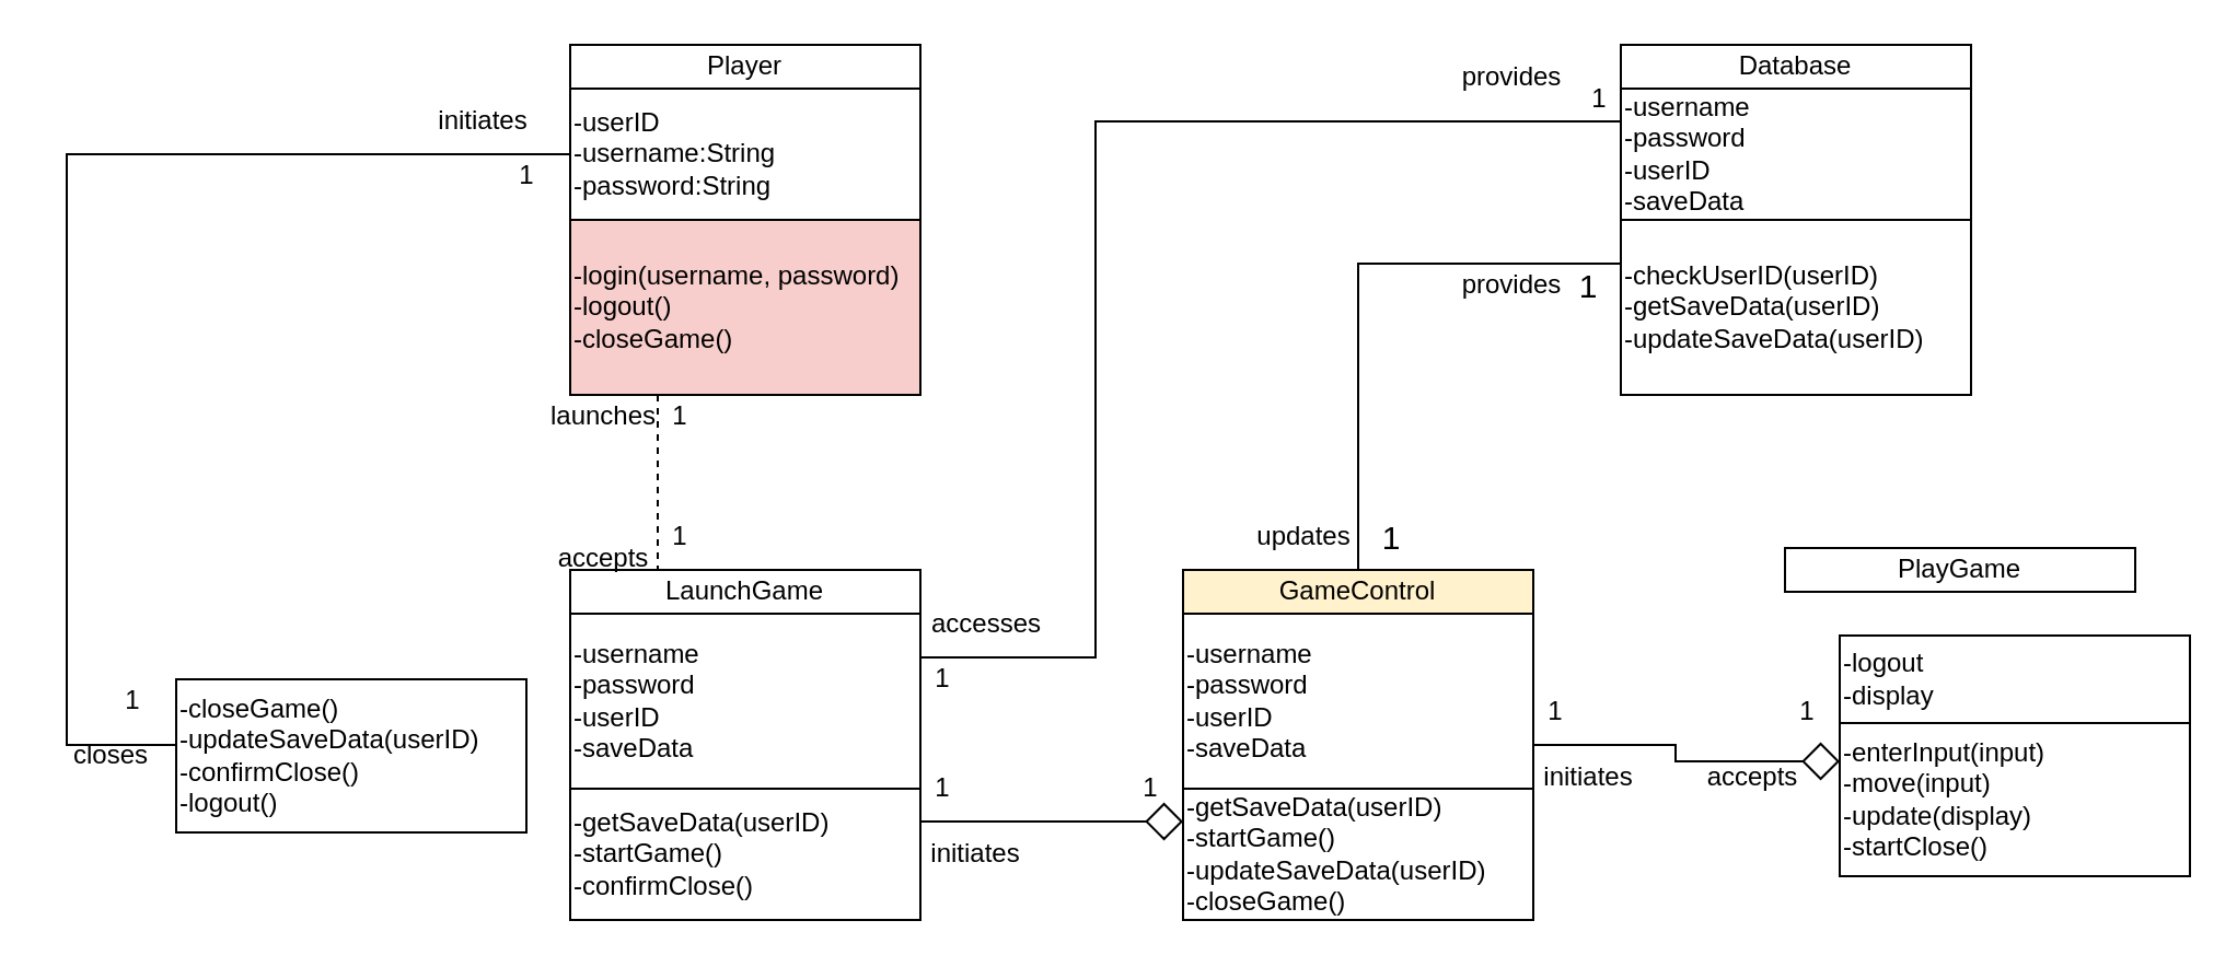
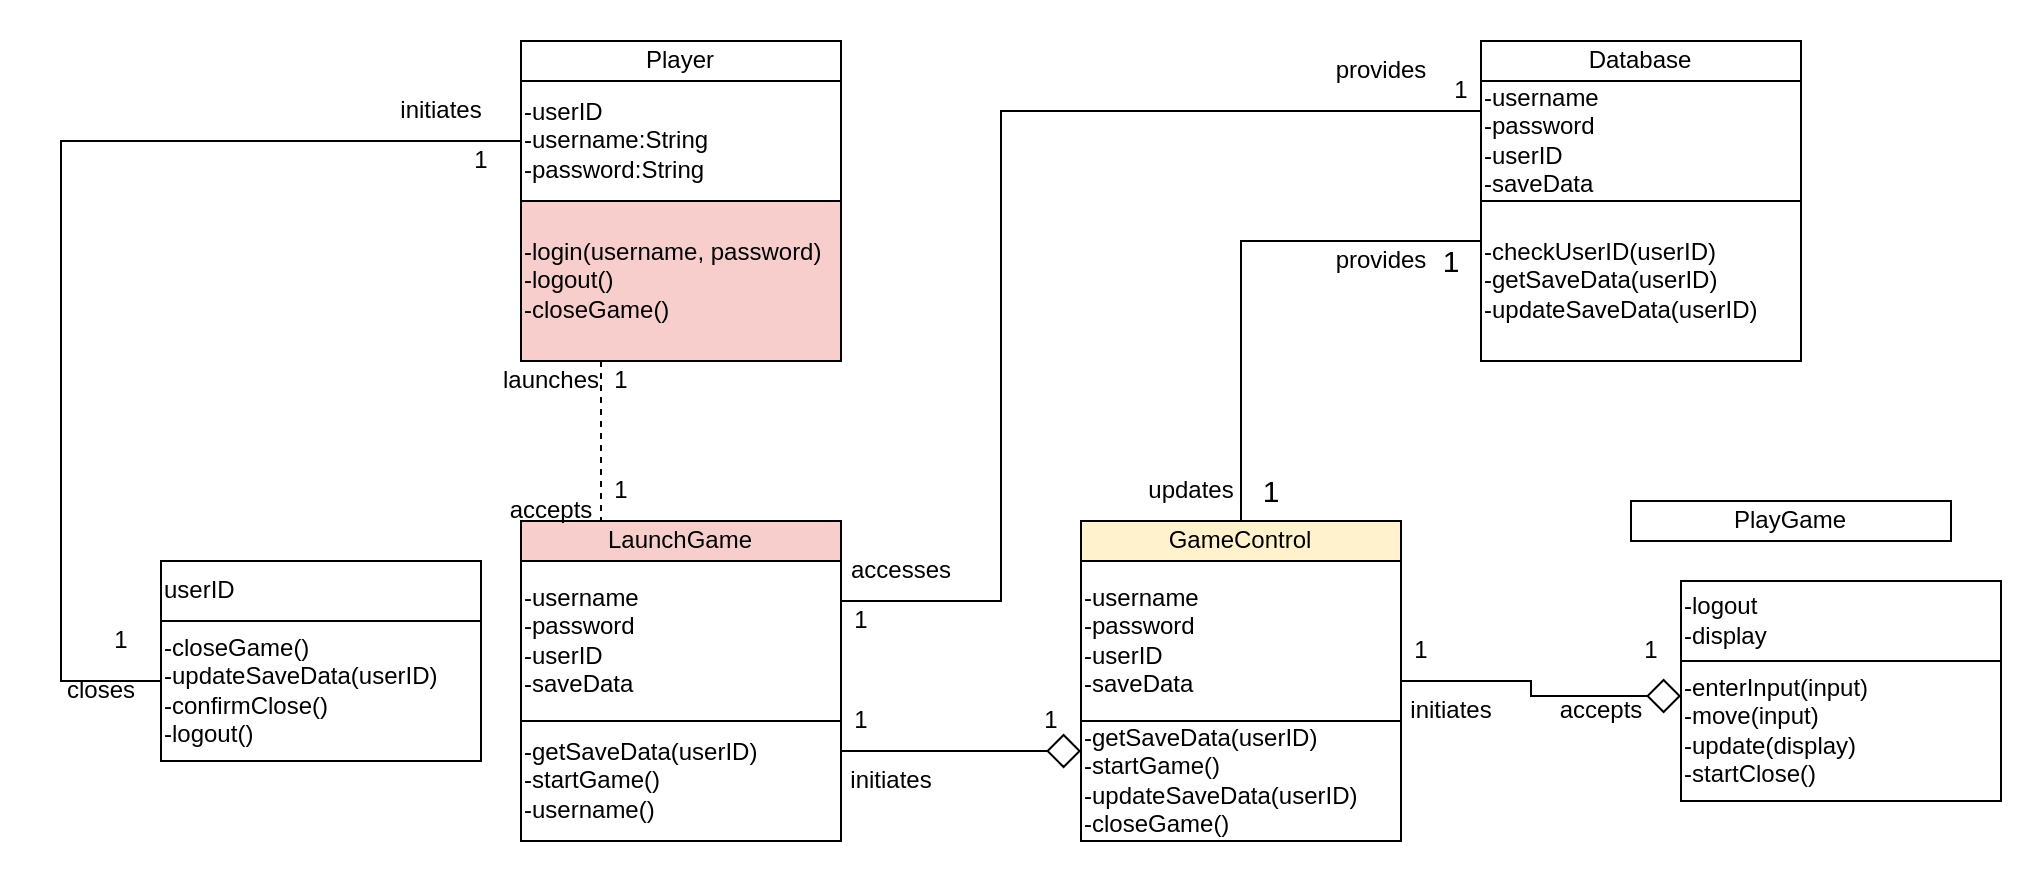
  <mxCell id="0" />
  <mxCell id="1" parent="0" />
  <mxCell id="2" value="" style="group;align=left;" parent="1" vertex="1" connectable="0"><mxGeometry x="300" y="20" width="120" height="140" as="geometry" /></mxCell>
  <mxCell id="3" value="Player" style="rounded=0;whiteSpace=wrap;html=1;align=center;" parent="2" vertex="1"><mxGeometry x="-40" width="160" height="20" as="geometry" /></mxCell>
  <mxCell id="4" value="-userID&lt;br&gt;-username:String&lt;br&gt;-password:String" style="rounded=0;whiteSpace=wrap;html=1;align=left;" parent="2" vertex="1"><mxGeometry x="-40" y="20" width="160" height="60" as="geometry" /></mxCell>
  <mxCell id="5" style="edgeStyle=orthogonalEdgeStyle;rounded=0;orthogonalLoop=1;jettySize=auto;html=1;exitX=0.25;exitY=1;exitDx=0;exitDy=0;entryX=0.25;entryY=0;entryDx=0;entryDy=0;endArrow=none;endFill=0;startSize=6;endSize=15;strokeWidth=1;align=left;dashed=1;" parent="1" source="6" target="7" edge="1"><mxGeometry relative="1" as="geometry" /></mxCell>
  <mxCell id="6" value="-login(username, password)&lt;br&gt;-logout()&lt;br&gt;-closeGame()" style="rounded=0;whiteSpace=wrap;html=1;align=left;fillColor=#f8cecc;" parent="1" vertex="1"><mxGeometry x="260" y="100" width="160" height="80" as="geometry" /></mxCell>
- <mxCell id="7" value="LaunchGame" style="rounded=0;whiteSpace=wrap;html=1;container=0;align=center;" parent="1" vertex="1"><mxGeometry x="260" y="260" width="160" height="20" as="geometry" /></mxCell>
+ <mxCell id="7" value="LaunchGame" style="rounded=0;whiteSpace=wrap;html=1;container=0;align=center;fillColor=#f8cecc;" parent="1" vertex="1"><mxGeometry x="260" y="260" width="160" height="20" as="geometry" /></mxCell>
  <mxCell id="8" style="edgeStyle=orthogonalEdgeStyle;rounded=0;orthogonalLoop=1;jettySize=auto;html=1;exitX=1;exitY=0.25;exitDx=0;exitDy=0;entryX=0;entryY=0.25;entryDx=0;entryDy=0;strokeWidth=1;fontSize=12;endArrow=diamond;endFill=0;startSize=6;endSize=15;" parent="1" source="9" target="13" edge="1"><mxGeometry relative="1" as="geometry" /></mxCell>
- <mxCell id="9" value="-getSaveData(userID)&lt;br&gt;-startGame()&lt;br&gt;-confirmClose()" style="rounded=0;whiteSpace=wrap;html=1;container=0;align=left;" parent="1" vertex="1"><mxGeometry x="260" y="360" width="160" height="60" as="geometry" /></mxCell>
+ <mxCell id="9" value="-getSaveData(userID)&lt;br&gt;-startGame()&lt;br&gt;-username()" style="rounded=0;whiteSpace=wrap;html=1;container=0;align=left;" parent="1" vertex="1"><mxGeometry x="260" y="360" width="160" height="60" as="geometry" /></mxCell>
  <mxCell id="10" style="edgeStyle=orthogonalEdgeStyle;rounded=0;orthogonalLoop=1;jettySize=auto;html=1;exitX=1;exitY=0.25;exitDx=0;exitDy=0;entryX=0;entryY=0.25;entryDx=0;entryDy=0;strokeWidth=1;endArrow=none;endFill=0;startSize=6;endSize=15;" parent="1" source="11" target="18" edge="1"><mxGeometry relative="1" as="geometry"><Array as="points"><mxPoint x="500" y="300" /><mxPoint x="500" y="55" /></Array></mxGeometry></mxCell>
  <mxCell id="11" value="-username&lt;br&gt;-password&lt;br&gt;-userID&lt;br&gt;-saveData" style="rounded=0;whiteSpace=wrap;html=1;align=left;" parent="1" vertex="1"><mxGeometry x="260" y="280" width="160" height="80" as="geometry" /></mxCell>
  <mxCell id="12" value="PlayGame" style="rounded=0;whiteSpace=wrap;html=1;container=0;align=center;" parent="1" vertex="1"><mxGeometry x="815" y="250" width="160" height="20" as="geometry" /></mxCell>
  <mxCell id="13" value="-getSaveData(userID)&lt;br&gt;-startGame()&lt;br&gt;-updateSaveData(userID)&lt;br&gt;-closeGame()" style="rounded=0;whiteSpace=wrap;html=1;container=0;align=left;" parent="1" vertex="1"><mxGeometry x="540" y="360" width="160" height="60" as="geometry" /></mxCell>
  <mxCell id="14" style="edgeStyle=orthogonalEdgeStyle;rounded=0;orthogonalLoop=1;jettySize=auto;html=1;exitX=1;exitY=0.75;exitDx=0;exitDy=0;entryX=0;entryY=0.25;entryDx=0;entryDy=0;strokeWidth=1;fontSize=15;endArrow=diamond;endFill=0;startSize=6;endSize=15;" parent="1" source="15" target="24" edge="1"><mxGeometry relative="1" as="geometry" /></mxCell>
  <mxCell id="15" value="-username&lt;br&gt;-password&lt;br&gt;-userID&lt;br&gt;-saveData" style="rounded=0;whiteSpace=wrap;html=1;align=left;" parent="1" vertex="1"><mxGeometry x="540" y="280" width="160" height="80" as="geometry" /></mxCell>
  <mxCell id="16" value="Database" style="rounded=0;whiteSpace=wrap;html=1;container=0;align=center;" parent="1" vertex="1"><mxGeometry x="740" y="20" width="160" height="20" as="geometry" /></mxCell>
  <mxCell id="17" value="-checkUserID(userID)&lt;br&gt;-getSaveData(userID)&lt;br&gt;-updateSaveData(userID)" style="rounded=0;whiteSpace=wrap;html=1;container=0;align=left;" parent="1" vertex="1"><mxGeometry x="740" y="100" width="160" height="80" as="geometry" /></mxCell>
  <mxCell id="18" value="-username&lt;br&gt;-password&lt;br&gt;-userID&lt;br&gt;-saveData" style="rounded=0;whiteSpace=wrap;html=1;align=left;" parent="1" vertex="1"><mxGeometry x="740" y="40" width="160" height="60" as="geometry" /></mxCell>
  <mxCell id="19" value="-closeGame()&lt;br&gt;-updateSaveData(userID)&lt;br&gt;-confirmClose()&lt;br&gt;-logout()" style="rounded=0;whiteSpace=wrap;html=1;container=0;align=left;" parent="1" vertex="1"><mxGeometry x="80" y="310" width="160" height="70" as="geometry" /></mxCell>
+ <mxCell id="20" value="userID" style="rounded=0;whiteSpace=wrap;html=1;align=left;" parent="1" vertex="1"><mxGeometry x="80" y="280" width="160" height="30" as="geometry" /></mxCell>
  <mxCell id="21" value="accesses" style="text;html=1;align=center;verticalAlign=middle;resizable=0;points=[];autosize=1;strokeColor=none;fillColor=none;fontSize=12;" parent="1" vertex="1"><mxGeometry x="415" y="270" width="70" height="30" as="geometry" /></mxCell>
  <mxCell id="22" style="edgeStyle=orthogonalEdgeStyle;rounded=0;orthogonalLoop=1;jettySize=auto;html=1;exitX=0.5;exitY=0;exitDx=0;exitDy=0;entryX=0;entryY=0.25;entryDx=0;entryDy=0;strokeWidth=1;fontSize=15;endArrow=none;endFill=0;startSize=6;endSize=15;" parent="1" source="23" target="17" edge="1"><mxGeometry relative="1" as="geometry" /></mxCell>
  <mxCell id="23" value="GameControl" style="rounded=0;whiteSpace=wrap;html=1;container=0;align=center;fillColor=#fff2cc;" parent="1" vertex="1"><mxGeometry x="540" y="260" width="160" height="20" as="geometry" /></mxCell>
  <mxCell id="24" value="-enterInput(input)&lt;br&gt;-move(input)&lt;br&gt;-update(display)&lt;br&gt;-startClose()" style="rounded=0;whiteSpace=wrap;html=1;container=0;align=left;" parent="1" vertex="1"><mxGeometry x="840" y="330" width="160" height="70" as="geometry" /></mxCell>
  <mxCell id="25" value="-logout&lt;br&gt;-display" style="rounded=0;whiteSpace=wrap;html=1;align=left;" parent="1" vertex="1"><mxGeometry x="840" y="290" width="160" height="40" as="geometry" /></mxCell>
  <mxCell id="26" value="updates" style="text;html=1;align=center;verticalAlign=middle;resizable=0;points=[];autosize=1;strokeColor=none;fillColor=none;fontSize=12;labelBackgroundColor=default;" parent="1" vertex="1"><mxGeometry x="560" y="230" width="70" height="30" as="geometry" /></mxCell>
  <mxCell id="27" style="edgeStyle=orthogonalEdgeStyle;rounded=0;orthogonalLoop=1;jettySize=auto;html=1;exitX=0;exitY=0.5;exitDx=0;exitDy=0;entryX=0;entryY=0.5;entryDx=0;entryDy=0;strokeWidth=1;fontSize=15;endArrow=none;endFill=0;startSize=6;endSize=15;" parent="1" source="4" target="19" edge="1"><mxGeometry relative="1" as="geometry"><Array as="points"><mxPoint x="30" y="70" /><mxPoint x="30" y="340" /><mxPoint x="80" y="340" /></Array></mxGeometry></mxCell>
  <mxCell id="28" value="initiates" style="text;html=1;align=center;verticalAlign=middle;resizable=0;points=[];autosize=1;strokeColor=none;fillColor=none;fontSize=12;" parent="1" vertex="1"><mxGeometry x="190" y="40" width="60" height="30" as="geometry" /></mxCell>
  <mxCell id="29" value="1" style="text;html=1;align=center;verticalAlign=middle;resizable=0;points=[];autosize=1;strokeColor=none;fillColor=none;fontSize=15;" parent="1" vertex="1"><mxGeometry x="620" y="230" width="30" height="30" as="geometry" /></mxCell>
  <mxCell id="30" value="1" style="text;html=1;align=center;verticalAlign=middle;resizable=0;points=[];autosize=1;strokeColor=none;fillColor=none;fontSize=15;" parent="1" vertex="1"><mxGeometry x="710" y="115" width="30" height="30" as="geometry" /></mxCell>
  <mxCell id="31" value="initiates" style="text;html=1;align=center;verticalAlign=middle;resizable=0;points=[];autosize=1;strokeColor=none;fillColor=none;fontSize=12;" parent="1" vertex="1"><mxGeometry x="415" y="375" width="60" height="30" as="geometry" /></mxCell>
  <mxCell id="32" value="initiates" style="text;html=1;align=center;verticalAlign=middle;resizable=0;points=[];autosize=1;strokeColor=none;fillColor=none;fontSize=12;" parent="1" vertex="1"><mxGeometry x="695" y="340" width="60" height="30" as="geometry" /></mxCell>
  <mxCell id="33" value="1" style="text;html=1;align=center;verticalAlign=middle;resizable=0;points=[];autosize=1;strokeColor=none;fillColor=none;fontSize=12;" parent="1" vertex="1"><mxGeometry x="415" y="295" width="30" height="30" as="geometry" /></mxCell>
  <mxCell id="34" value="1" style="text;html=1;align=center;verticalAlign=middle;resizable=0;points=[];autosize=1;strokeColor=none;fillColor=none;fontSize=12;" parent="1" vertex="1"><mxGeometry x="715" y="30" width="30" height="30" as="geometry" /></mxCell>
  <mxCell id="35" value="1" style="text;html=1;align=center;verticalAlign=middle;resizable=0;points=[];autosize=1;strokeColor=none;fillColor=none;fontSize=12;" parent="1" vertex="1"><mxGeometry x="295" y="175" width="30" height="30" as="geometry" /></mxCell>
  <mxCell id="36" value="1" style="text;html=1;align=center;verticalAlign=middle;resizable=0;points=[];autosize=1;strokeColor=none;fillColor=none;fontSize=12;" parent="1" vertex="1"><mxGeometry x="295" y="230" width="30" height="30" as="geometry" /></mxCell>
  <mxCell id="37" value="1" style="text;html=1;align=center;verticalAlign=middle;resizable=0;points=[];autosize=1;strokeColor=none;fillColor=none;fontSize=12;" parent="1" vertex="1"><mxGeometry x="695" y="310" width="30" height="30" as="geometry" /></mxCell>
  <mxCell id="38" value="1" style="text;html=1;align=center;verticalAlign=middle;resizable=0;points=[];autosize=1;strokeColor=none;fillColor=none;fontSize=12;" parent="1" vertex="1"><mxGeometry x="810" y="310" width="30" height="30" as="geometry" /></mxCell>
  <mxCell id="39" value="1" style="text;html=1;align=center;verticalAlign=middle;resizable=0;points=[];autosize=1;strokeColor=none;fillColor=none;fontSize=12;" parent="1" vertex="1"><mxGeometry x="415" y="345" width="30" height="30" as="geometry" /></mxCell>
  <mxCell id="40" value="1" style="text;html=1;align=center;verticalAlign=middle;resizable=0;points=[];autosize=1;strokeColor=none;fillColor=none;fontSize=12;" parent="1" vertex="1"><mxGeometry x="510" y="345" width="30" height="30" as="geometry" /></mxCell>
  <mxCell id="41" value="1" style="text;html=1;align=center;verticalAlign=middle;resizable=0;points=[];autosize=1;strokeColor=none;fillColor=none;fontSize=12;" parent="1" vertex="1"><mxGeometry x="225" y="65" width="30" height="30" as="geometry" /></mxCell>
  <mxCell id="42" value="1" style="text;html=1;align=center;verticalAlign=middle;resizable=0;points=[];autosize=1;strokeColor=none;fillColor=none;fontSize=12;" parent="1" vertex="1"><mxGeometry x="45" y="305" width="30" height="30" as="geometry" /></mxCell>
  <mxCell id="43" value="launches" style="text;html=1;align=center;verticalAlign=middle;resizable=0;points=[];autosize=1;strokeColor=none;fillColor=none;fontSize=12;" parent="1" vertex="1"><mxGeometry x="240" y="175" width="70" height="30" as="geometry" /></mxCell>
  <mxCell id="44" value="accepts" style="text;html=1;align=center;verticalAlign=middle;resizable=0;points=[];autosize=1;strokeColor=none;fillColor=none;fontSize=12;" parent="1" vertex="1"><mxGeometry x="245" y="240" width="60" height="30" as="geometry" /></mxCell>
  <mxCell id="45" value="provides" style="text;html=1;align=center;verticalAlign=middle;resizable=0;points=[];autosize=1;strokeColor=none;fillColor=none;fontSize=12;" parent="1" vertex="1"><mxGeometry x="655" y="20" width="70" height="30" as="geometry" /></mxCell>
  <mxCell id="46" value="provides" style="text;html=1;align=center;verticalAlign=middle;resizable=0;points=[];autosize=1;strokeColor=none;fillColor=none;fontSize=12;" parent="1" vertex="1"><mxGeometry x="655" y="115" width="70" height="30" as="geometry" /></mxCell>
  <mxCell id="47" value="accepts" style="text;html=1;align=center;verticalAlign=middle;resizable=0;points=[];autosize=1;strokeColor=none;fillColor=none;fontSize=12;" parent="1" vertex="1"><mxGeometry x="770" y="340" width="60" height="30" as="geometry" /></mxCell>
  <mxCell id="48" value="closes" style="text;html=1;align=center;verticalAlign=middle;resizable=0;points=[];autosize=1;strokeColor=none;fillColor=none;fontSize=12;" parent="1" vertex="1"><mxGeometry x="20" y="330" width="60" height="30" as="geometry" /></mxCell>
